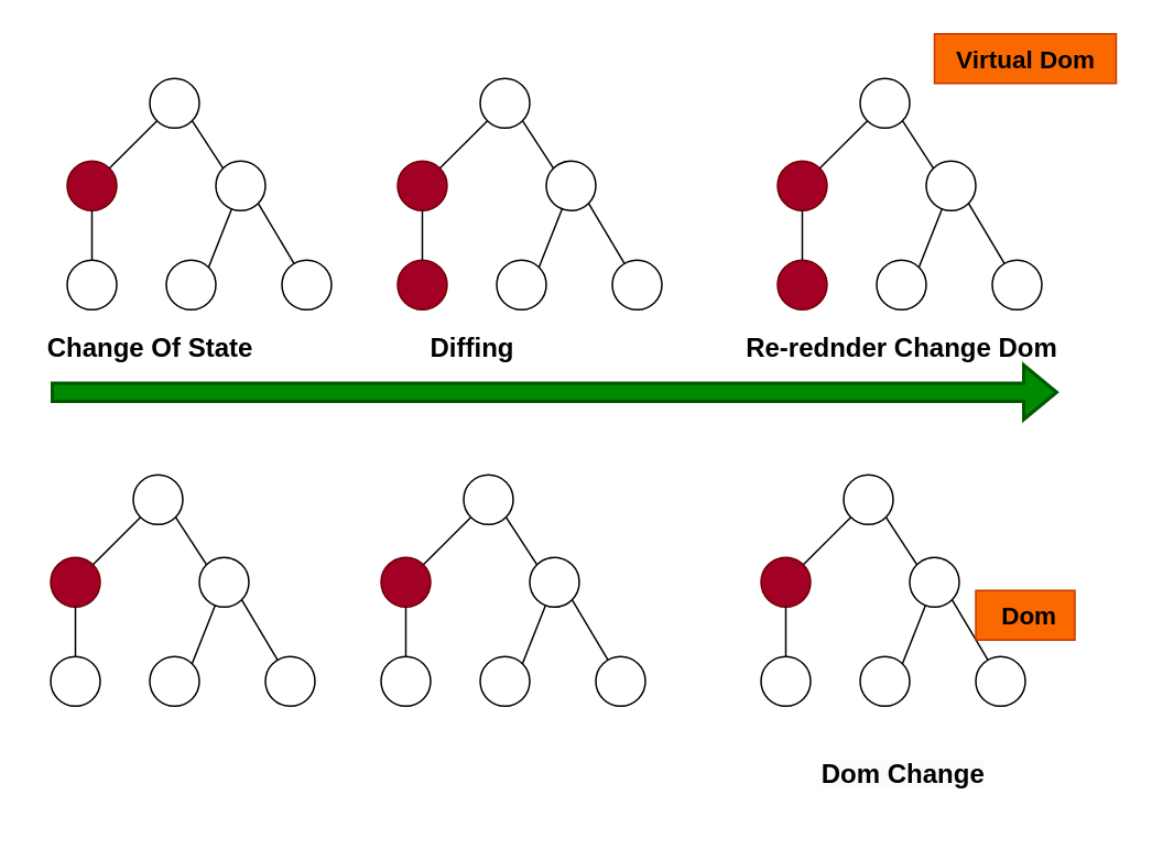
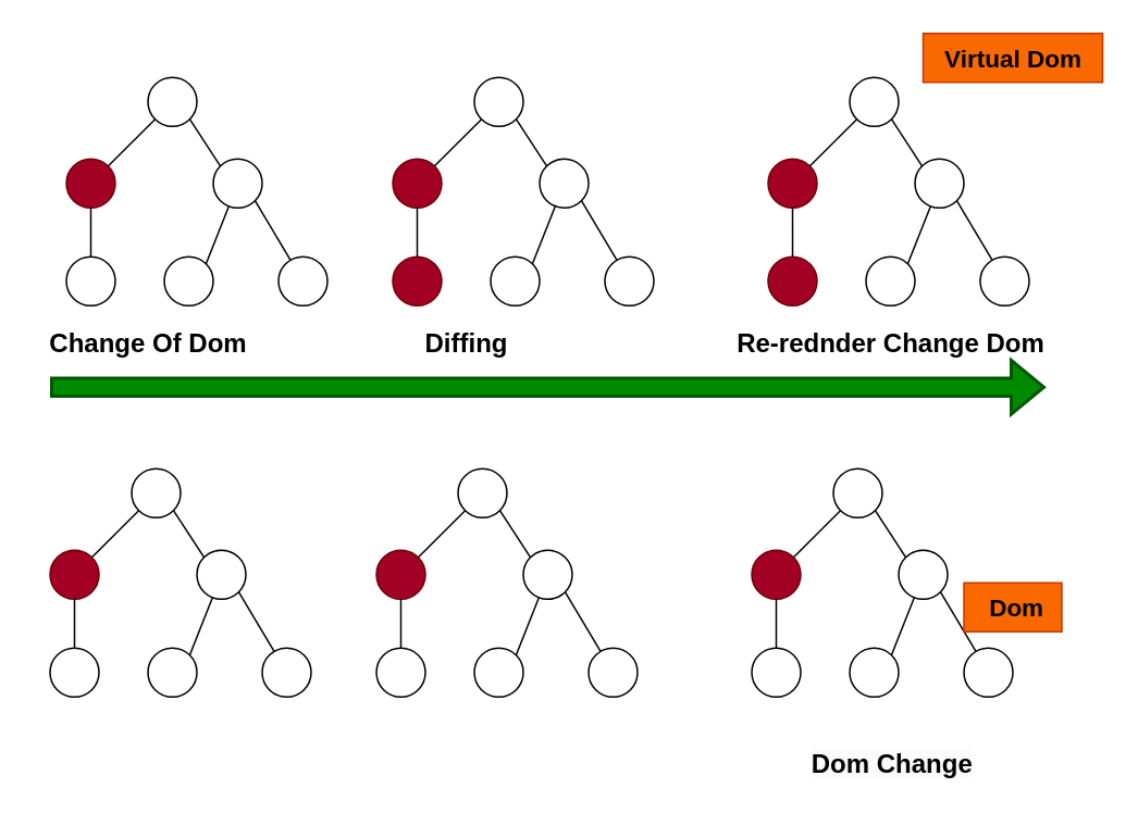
  <mxCell id="0" />
  <mxCell id="1" parent="0" />
  <mxCell id="2" value="" style="ellipse;whiteSpace=wrap;html=1;aspect=fixed;" vertex="1" parent="1"><mxGeometry x="90" y="47" width="30" height="30" as="geometry" /></mxCell>
  <mxCell id="3" value="" style="ellipse;whiteSpace=wrap;html=1;aspect=fixed;" vertex="1" parent="1"><mxGeometry x="40" y="157" width="30" height="30" as="geometry" /></mxCell>
  <mxCell id="4" value="" style="ellipse;whiteSpace=wrap;html=1;aspect=fixed;fillColor=#a20025;fontColor=#ffffff;strokeColor=#6F0000;" vertex="1" parent="1"><mxGeometry x="40" y="97" width="30" height="30" as="geometry" /></mxCell>
  <mxCell id="5" value="" style="ellipse;whiteSpace=wrap;html=1;aspect=fixed;" vertex="1" parent="1"><mxGeometry x="130" y="97" width="30" height="30" as="geometry" /></mxCell>
  <mxCell id="6" value="" style="ellipse;whiteSpace=wrap;html=1;aspect=fixed;" vertex="1" parent="1"><mxGeometry x="100" y="157" width="30" height="30" as="geometry" /></mxCell>
  <mxCell id="7" value="" style="ellipse;whiteSpace=wrap;html=1;aspect=fixed;" vertex="1" parent="1"><mxGeometry x="170" y="157" width="30" height="30" as="geometry" /></mxCell>
  <mxCell id="8" value="" style="endArrow=none;html=1;rounded=0;entryX=0;entryY=1;entryDx=0;entryDy=0;exitX=1;exitY=0;exitDx=0;exitDy=0;" edge="1" parent="1" source="4" target="2"><mxGeometry width="50" height="50" relative="1" as="geometry"><mxPoint x="250" y="267" as="sourcePoint" /><mxPoint x="300" y="217" as="targetPoint" /></mxGeometry></mxCell>
  <mxCell id="9" value="" style="endArrow=none;html=1;rounded=0;exitX=0.5;exitY=1;exitDx=0;exitDy=0;entryX=0.5;entryY=0;entryDx=0;entryDy=0;" edge="1" parent="1" source="4" target="3"><mxGeometry width="50" height="50" relative="1" as="geometry"><mxPoint x="250" y="267" as="sourcePoint" /><mxPoint x="300" y="217" as="targetPoint" /></mxGeometry></mxCell>
  <mxCell id="10" value="" style="endArrow=none;html=1;rounded=0;entryX=1;entryY=1;entryDx=0;entryDy=0;exitX=0;exitY=0;exitDx=0;exitDy=0;" edge="1" parent="1" source="5" target="2"><mxGeometry width="50" height="50" relative="1" as="geometry"><mxPoint x="140" y="107" as="sourcePoint" /><mxPoint x="300" y="217" as="targetPoint" /></mxGeometry></mxCell>
  <mxCell id="11" value="" style="endArrow=none;html=1;rounded=0;exitX=1;exitY=1;exitDx=0;exitDy=0;" edge="1" parent="1" source="5" target="7"><mxGeometry width="50" height="50" relative="1" as="geometry"><mxPoint x="200" y="137" as="sourcePoint" /><mxPoint x="250" y="87" as="targetPoint" /></mxGeometry></mxCell>
  <mxCell id="12" value="" style="endArrow=none;html=1;rounded=0;exitX=1;exitY=0;exitDx=0;exitDy=0;" edge="1" parent="1" source="6" target="5"><mxGeometry width="50" height="50" relative="1" as="geometry"><mxPoint x="250" y="267" as="sourcePoint" /><mxPoint x="300" y="217" as="targetPoint" /></mxGeometry></mxCell>
  <mxCell id="13" value="" style="ellipse;whiteSpace=wrap;html=1;aspect=fixed;" vertex="1" parent="1"><mxGeometry x="290" y="47" width="30" height="30" as="geometry" /></mxCell>
  <mxCell id="14" value="" style="ellipse;whiteSpace=wrap;html=1;aspect=fixed;fillColor=#a20025;fontColor=#ffffff;strokeColor=#6F0000;" vertex="1" parent="1"><mxGeometry x="240" y="157" width="30" height="30" as="geometry" /></mxCell>
  <mxCell id="15" value="" style="ellipse;whiteSpace=wrap;html=1;aspect=fixed;fillColor=#a20025;fontColor=#ffffff;strokeColor=#6F0000;" vertex="1" parent="1"><mxGeometry x="240" y="97" width="30" height="30" as="geometry" /></mxCell>
  <mxCell id="16" value="" style="ellipse;whiteSpace=wrap;html=1;aspect=fixed;" vertex="1" parent="1"><mxGeometry x="330" y="97" width="30" height="30" as="geometry" /></mxCell>
  <mxCell id="17" value="" style="ellipse;whiteSpace=wrap;html=1;aspect=fixed;" vertex="1" parent="1"><mxGeometry x="300" y="157" width="30" height="30" as="geometry" /></mxCell>
  <mxCell id="18" value="" style="ellipse;whiteSpace=wrap;html=1;aspect=fixed;" vertex="1" parent="1"><mxGeometry x="370" y="157" width="30" height="30" as="geometry" /></mxCell>
  <mxCell id="19" value="" style="endArrow=none;html=1;rounded=0;entryX=0;entryY=1;entryDx=0;entryDy=0;exitX=1;exitY=0;exitDx=0;exitDy=0;" edge="1" parent="1" source="15" target="13"><mxGeometry width="50" height="50" relative="1" as="geometry"><mxPoint x="450" y="267" as="sourcePoint" /><mxPoint x="500" y="217" as="targetPoint" /></mxGeometry></mxCell>
  <mxCell id="20" value="" style="endArrow=none;html=1;rounded=0;exitX=0.5;exitY=1;exitDx=0;exitDy=0;entryX=0.5;entryY=0;entryDx=0;entryDy=0;" edge="1" parent="1" source="15" target="14"><mxGeometry width="50" height="50" relative="1" as="geometry"><mxPoint x="450" y="267" as="sourcePoint" /><mxPoint x="500" y="217" as="targetPoint" /></mxGeometry></mxCell>
  <mxCell id="21" value="" style="endArrow=none;html=1;rounded=0;entryX=1;entryY=1;entryDx=0;entryDy=0;exitX=0;exitY=0;exitDx=0;exitDy=0;" edge="1" parent="1" source="16" target="13"><mxGeometry width="50" height="50" relative="1" as="geometry"><mxPoint x="340" y="107" as="sourcePoint" /><mxPoint x="500" y="217" as="targetPoint" /></mxGeometry></mxCell>
  <mxCell id="22" value="" style="endArrow=none;html=1;rounded=0;exitX=1;exitY=1;exitDx=0;exitDy=0;" edge="1" parent="1" source="16" target="18"><mxGeometry width="50" height="50" relative="1" as="geometry"><mxPoint x="400" y="137" as="sourcePoint" /><mxPoint x="450" y="87" as="targetPoint" /></mxGeometry></mxCell>
  <mxCell id="23" value="" style="endArrow=none;html=1;rounded=0;exitX=1;exitY=0;exitDx=0;exitDy=0;" edge="1" parent="1" source="17" target="16"><mxGeometry width="50" height="50" relative="1" as="geometry"><mxPoint x="450" y="267" as="sourcePoint" /><mxPoint x="500" y="217" as="targetPoint" /></mxGeometry></mxCell>
  <mxCell id="24" value="" style="ellipse;whiteSpace=wrap;html=1;aspect=fixed;" vertex="1" parent="1"><mxGeometry x="520" y="47" width="30" height="30" as="geometry" /></mxCell>
  <mxCell id="25" value="" style="ellipse;whiteSpace=wrap;html=1;aspect=fixed;fillColor=#a20025;fontColor=#ffffff;strokeColor=#6F0000;" vertex="1" parent="1"><mxGeometry x="470" y="157" width="30" height="30" as="geometry" /></mxCell>
  <mxCell id="26" value="" style="ellipse;whiteSpace=wrap;html=1;aspect=fixed;fillColor=#a20025;fontColor=#ffffff;strokeColor=#6F0000;" vertex="1" parent="1"><mxGeometry x="470" y="97" width="30" height="30" as="geometry" /></mxCell>
  <mxCell id="27" value="" style="ellipse;whiteSpace=wrap;html=1;aspect=fixed;" vertex="1" parent="1"><mxGeometry x="560" y="97" width="30" height="30" as="geometry" /></mxCell>
  <mxCell id="28" value="" style="ellipse;whiteSpace=wrap;html=1;aspect=fixed;" vertex="1" parent="1"><mxGeometry x="530" y="157" width="30" height="30" as="geometry" /></mxCell>
  <mxCell id="29" value="" style="ellipse;whiteSpace=wrap;html=1;aspect=fixed;" vertex="1" parent="1"><mxGeometry x="600" y="157" width="30" height="30" as="geometry" /></mxCell>
  <mxCell id="30" value="" style="endArrow=none;html=1;rounded=0;entryX=0;entryY=1;entryDx=0;entryDy=0;exitX=1;exitY=0;exitDx=0;exitDy=0;" edge="1" parent="1" source="26" target="24"><mxGeometry width="50" height="50" relative="1" as="geometry"><mxPoint x="680" y="267" as="sourcePoint" /><mxPoint x="730" y="217" as="targetPoint" /></mxGeometry></mxCell>
  <mxCell id="31" value="" style="endArrow=none;html=1;rounded=0;exitX=0.5;exitY=1;exitDx=0;exitDy=0;entryX=0.5;entryY=0;entryDx=0;entryDy=0;" edge="1" parent="1" source="26" target="25"><mxGeometry width="50" height="50" relative="1" as="geometry"><mxPoint x="680" y="267" as="sourcePoint" /><mxPoint x="730" y="217" as="targetPoint" /></mxGeometry></mxCell>
  <mxCell id="32" value="" style="endArrow=none;html=1;rounded=0;entryX=1;entryY=1;entryDx=0;entryDy=0;exitX=0;exitY=0;exitDx=0;exitDy=0;" edge="1" parent="1" source="27" target="24"><mxGeometry width="50" height="50" relative="1" as="geometry"><mxPoint x="570" y="107" as="sourcePoint" /><mxPoint x="730" y="217" as="targetPoint" /></mxGeometry></mxCell>
  <mxCell id="33" value="" style="endArrow=none;html=1;rounded=0;exitX=1;exitY=1;exitDx=0;exitDy=0;" edge="1" parent="1" source="27" target="29"><mxGeometry width="50" height="50" relative="1" as="geometry"><mxPoint x="630" y="137" as="sourcePoint" /><mxPoint x="680" y="87" as="targetPoint" /></mxGeometry></mxCell>
  <mxCell id="34" value="" style="endArrow=none;html=1;rounded=0;exitX=1;exitY=0;exitDx=0;exitDy=0;" edge="1" parent="1" source="28" target="27"><mxGeometry width="50" height="50" relative="1" as="geometry"><mxPoint x="680" y="267" as="sourcePoint" /><mxPoint x="730" y="217" as="targetPoint" /></mxGeometry></mxCell>
  <mxCell id="35" value="" style="ellipse;whiteSpace=wrap;html=1;aspect=fixed;" vertex="1" parent="1"><mxGeometry x="80" y="287" width="30" height="30" as="geometry" /></mxCell>
  <mxCell id="36" value="" style="ellipse;whiteSpace=wrap;html=1;aspect=fixed;" vertex="1" parent="1"><mxGeometry x="30" y="397" width="30" height="30" as="geometry" /></mxCell>
  <mxCell id="37" value="" style="ellipse;whiteSpace=wrap;html=1;aspect=fixed;fillColor=#a20025;fontColor=#ffffff;strokeColor=#6F0000;" vertex="1" parent="1"><mxGeometry x="30" y="337" width="30" height="30" as="geometry" /></mxCell>
  <mxCell id="38" value="" style="ellipse;whiteSpace=wrap;html=1;aspect=fixed;" vertex="1" parent="1"><mxGeometry x="120" y="337" width="30" height="30" as="geometry" /></mxCell>
  <mxCell id="39" value="" style="ellipse;whiteSpace=wrap;html=1;aspect=fixed;" vertex="1" parent="1"><mxGeometry x="90" y="397" width="30" height="30" as="geometry" /></mxCell>
  <mxCell id="40" value="" style="ellipse;whiteSpace=wrap;html=1;aspect=fixed;" vertex="1" parent="1"><mxGeometry x="160" y="397" width="30" height="30" as="geometry" /></mxCell>
  <mxCell id="41" value="" style="endArrow=none;html=1;rounded=0;entryX=0;entryY=1;entryDx=0;entryDy=0;exitX=1;exitY=0;exitDx=0;exitDy=0;" edge="1" parent="1" source="37" target="35"><mxGeometry width="50" height="50" relative="1" as="geometry"><mxPoint x="240" y="507" as="sourcePoint" /><mxPoint x="290" y="457" as="targetPoint" /></mxGeometry></mxCell>
  <mxCell id="42" value="" style="endArrow=none;html=1;rounded=0;exitX=0.5;exitY=1;exitDx=0;exitDy=0;entryX=0.5;entryY=0;entryDx=0;entryDy=0;" edge="1" parent="1" source="37" target="36"><mxGeometry width="50" height="50" relative="1" as="geometry"><mxPoint x="240" y="507" as="sourcePoint" /><mxPoint x="290" y="457" as="targetPoint" /></mxGeometry></mxCell>
  <mxCell id="43" value="" style="endArrow=none;html=1;rounded=0;entryX=1;entryY=1;entryDx=0;entryDy=0;exitX=0;exitY=0;exitDx=0;exitDy=0;" edge="1" parent="1" source="38" target="35"><mxGeometry width="50" height="50" relative="1" as="geometry"><mxPoint x="130" y="347" as="sourcePoint" /><mxPoint x="290" y="457" as="targetPoint" /></mxGeometry></mxCell>
  <mxCell id="44" value="" style="endArrow=none;html=1;rounded=0;exitX=1;exitY=1;exitDx=0;exitDy=0;" edge="1" parent="1" source="38" target="40"><mxGeometry width="50" height="50" relative="1" as="geometry"><mxPoint x="190" y="377" as="sourcePoint" /><mxPoint x="240" y="327" as="targetPoint" /></mxGeometry></mxCell>
  <mxCell id="45" value="" style="endArrow=none;html=1;rounded=0;exitX=1;exitY=0;exitDx=0;exitDy=0;" edge="1" parent="1" source="39" target="38"><mxGeometry width="50" height="50" relative="1" as="geometry"><mxPoint x="240" y="507" as="sourcePoint" /><mxPoint x="290" y="457" as="targetPoint" /></mxGeometry></mxCell>
  <mxCell id="46" value="" style="ellipse;whiteSpace=wrap;html=1;aspect=fixed;" vertex="1" parent="1"><mxGeometry x="280" y="287" width="30" height="30" as="geometry" /></mxCell>
  <mxCell id="47" value="" style="ellipse;whiteSpace=wrap;html=1;aspect=fixed;" vertex="1" parent="1"><mxGeometry x="230" y="397" width="30" height="30" as="geometry" /></mxCell>
  <mxCell id="48" value="" style="ellipse;whiteSpace=wrap;html=1;aspect=fixed;fillColor=#a20025;fontColor=#ffffff;strokeColor=#6F0000;" vertex="1" parent="1"><mxGeometry x="230" y="337" width="30" height="30" as="geometry" /></mxCell>
  <mxCell id="49" value="" style="ellipse;whiteSpace=wrap;html=1;aspect=fixed;" vertex="1" parent="1"><mxGeometry x="320" y="337" width="30" height="30" as="geometry" /></mxCell>
  <mxCell id="50" value="" style="ellipse;whiteSpace=wrap;html=1;aspect=fixed;" vertex="1" parent="1"><mxGeometry x="290" y="397" width="30" height="30" as="geometry" /></mxCell>
  <mxCell id="51" value="" style="ellipse;whiteSpace=wrap;html=1;aspect=fixed;" vertex="1" parent="1"><mxGeometry x="360" y="397" width="30" height="30" as="geometry" /></mxCell>
  <mxCell id="52" value="" style="endArrow=none;html=1;rounded=0;entryX=0;entryY=1;entryDx=0;entryDy=0;exitX=1;exitY=0;exitDx=0;exitDy=0;" edge="1" parent="1" source="48" target="46"><mxGeometry width="50" height="50" relative="1" as="geometry"><mxPoint x="440" y="507" as="sourcePoint" /><mxPoint x="490" y="457" as="targetPoint" /></mxGeometry></mxCell>
  <mxCell id="53" value="" style="endArrow=none;html=1;rounded=0;exitX=0.5;exitY=1;exitDx=0;exitDy=0;entryX=0.5;entryY=0;entryDx=0;entryDy=0;" edge="1" parent="1" source="48" target="47"><mxGeometry width="50" height="50" relative="1" as="geometry"><mxPoint x="440" y="507" as="sourcePoint" /><mxPoint x="490" y="457" as="targetPoint" /></mxGeometry></mxCell>
  <mxCell id="54" value="" style="endArrow=none;html=1;rounded=0;entryX=1;entryY=1;entryDx=0;entryDy=0;exitX=0;exitY=0;exitDx=0;exitDy=0;" edge="1" parent="1" source="49" target="46"><mxGeometry width="50" height="50" relative="1" as="geometry"><mxPoint x="330" y="347" as="sourcePoint" /><mxPoint x="490" y="457" as="targetPoint" /></mxGeometry></mxCell>
  <mxCell id="55" value="" style="endArrow=none;html=1;rounded=0;exitX=1;exitY=1;exitDx=0;exitDy=0;" edge="1" parent="1" source="49" target="51"><mxGeometry width="50" height="50" relative="1" as="geometry"><mxPoint x="390" y="377" as="sourcePoint" /><mxPoint x="440" y="327" as="targetPoint" /></mxGeometry></mxCell>
  <mxCell id="56" value="" style="endArrow=none;html=1;rounded=0;exitX=1;exitY=0;exitDx=0;exitDy=0;" edge="1" parent="1" source="50" target="49"><mxGeometry width="50" height="50" relative="1" as="geometry"><mxPoint x="440" y="507" as="sourcePoint" /><mxPoint x="490" y="457" as="targetPoint" /></mxGeometry></mxCell>
  <mxCell id="57" value="" style="ellipse;whiteSpace=wrap;html=1;aspect=fixed;" vertex="1" parent="1"><mxGeometry x="510" y="287" width="30" height="30" as="geometry" /></mxCell>
  <mxCell id="58" value="" style="ellipse;whiteSpace=wrap;html=1;aspect=fixed;" vertex="1" parent="1"><mxGeometry x="460" y="397" width="30" height="30" as="geometry" /></mxCell>
  <mxCell id="59" value="" style="ellipse;whiteSpace=wrap;html=1;aspect=fixed;fillColor=#a20025;fontColor=#ffffff;strokeColor=#6F0000;" vertex="1" parent="1"><mxGeometry x="460" y="337" width="30" height="30" as="geometry" /></mxCell>
  <mxCell id="60" value="" style="ellipse;whiteSpace=wrap;html=1;aspect=fixed;" vertex="1" parent="1"><mxGeometry x="550" y="337" width="30" height="30" as="geometry" /></mxCell>
  <mxCell id="61" value="" style="ellipse;whiteSpace=wrap;html=1;aspect=fixed;" vertex="1" parent="1"><mxGeometry x="520" y="397" width="30" height="30" as="geometry" /></mxCell>
  <mxCell id="62" value="" style="ellipse;whiteSpace=wrap;html=1;aspect=fixed;" vertex="1" parent="1"><mxGeometry x="590" y="397" width="30" height="30" as="geometry" /></mxCell>
  <mxCell id="63" value="" style="endArrow=none;html=1;rounded=0;entryX=0;entryY=1;entryDx=0;entryDy=0;exitX=1;exitY=0;exitDx=0;exitDy=0;" edge="1" parent="1" source="59" target="57"><mxGeometry width="50" height="50" relative="1" as="geometry"><mxPoint x="670" y="507" as="sourcePoint" /><mxPoint x="720" y="457" as="targetPoint" /></mxGeometry></mxCell>
  <mxCell id="64" value="" style="endArrow=none;html=1;rounded=0;exitX=0.5;exitY=1;exitDx=0;exitDy=0;entryX=0.5;entryY=0;entryDx=0;entryDy=0;" edge="1" parent="1" source="59" target="58"><mxGeometry width="50" height="50" relative="1" as="geometry"><mxPoint x="670" y="507" as="sourcePoint" /><mxPoint x="720" y="457" as="targetPoint" /></mxGeometry></mxCell>
  <mxCell id="65" value="" style="endArrow=none;html=1;rounded=0;entryX=1;entryY=1;entryDx=0;entryDy=0;exitX=0;exitY=0;exitDx=0;exitDy=0;" edge="1" parent="1" source="60" target="57"><mxGeometry width="50" height="50" relative="1" as="geometry"><mxPoint x="560" y="347" as="sourcePoint" /><mxPoint x="720" y="457" as="targetPoint" /></mxGeometry></mxCell>
  <mxCell id="66" value="" style="endArrow=none;html=1;rounded=0;exitX=1;exitY=1;exitDx=0;exitDy=0;" edge="1" parent="1" source="60" target="62"><mxGeometry width="50" height="50" relative="1" as="geometry"><mxPoint x="620" y="377" as="sourcePoint" /><mxPoint x="670" y="327" as="targetPoint" /></mxGeometry></mxCell>
  <mxCell id="67" value="" style="endArrow=none;html=1;rounded=0;exitX=1;exitY=0;exitDx=0;exitDy=0;" edge="1" parent="1" source="61" target="60"><mxGeometry width="50" height="50" relative="1" as="geometry"><mxPoint x="670" y="507" as="sourcePoint" /><mxPoint x="720" y="457" as="targetPoint" /></mxGeometry></mxCell>
- <mxCell id="68" value="Change Of State" style="text;html=1;align=center;verticalAlign=middle;resizable=0;points=[];autosize=1;strokeColor=none;fillColor=none;fontSize=16;fontStyle=1" vertex="1" parent="1"><mxGeometry x="20" y="195" width="140" height="30" as="geometry" /></mxCell>
+ <mxCell id="68" value="Change Of Dom" style="text;html=1;align=center;verticalAlign=middle;resizable=0;points=[];autosize=1;strokeColor=none;fillColor=none;fontSize=16;fontStyle=1" vertex="1" parent="1"><mxGeometry x="20" y="195" width="140" height="30" as="geometry" /></mxCell>
  <mxCell id="69" value="Diffing" style="text;html=1;align=center;verticalAlign=middle;resizable=0;points=[];autosize=1;strokeColor=none;fillColor=none;fontSize=16;fontStyle=1" vertex="1" parent="1"><mxGeometry x="250" y="195" width="70" height="30" as="geometry" /></mxCell>
  <mxCell id="70" value="Re-rednder Change Dom" style="text;html=1;align=center;verticalAlign=middle;resizable=0;points=[];autosize=1;strokeColor=none;fillColor=none;fontSize=16;fontStyle=1" vertex="1" parent="1"><mxGeometry x="450" y="195" width="190" height="30" as="geometry" /></mxCell>
  <mxCell id="71" value="" style="shape=flexArrow;html=1;rounded=0;fillColor=#008a00;strokeColor=#005700;strokeWidth=2;" edge="1" parent="1"><mxGeometry width="100" relative="1" as="geometry"><mxPoint x="30" y="237" as="sourcePoint" /><mxPoint x="640" y="237" as="targetPoint" /></mxGeometry></mxCell>
  <mxCell id="72" value="&lt;font style=&quot;font-size: 15px;&quot;&gt;&lt;b&gt;Virtual Dom&lt;/b&gt;&lt;/font&gt;" style="text;html=1;align=center;verticalAlign=middle;resizable=0;points=[];autosize=1;strokeColor=#C73500;fillColor=#fa6800;fontColor=#000000;" vertex="1" parent="1"><mxGeometry x="565" y="20" width="110" height="30" as="geometry" /></mxCell>
  <mxCell id="73" value="&lt;font style=&quot;font-size: 15px;&quot;&gt;&lt;b&gt;&amp;nbsp;Dom&lt;/b&gt;&lt;/font&gt;" style="text;html=1;align=center;verticalAlign=middle;resizable=0;points=[];autosize=1;strokeColor=#C73500;fillColor=#fa6800;fontColor=#000000;" vertex="1" parent="1"><mxGeometry x="590" y="357" width="60" height="30" as="geometry" /></mxCell>
  <mxCell id="74" value="&lt;span style=&quot;color: rgb(0, 0, 0); font-family: Helvetica; font-size: 16px; font-style: normal; font-variant-ligatures: normal; font-variant-caps: normal; font-weight: 700; letter-spacing: normal; orphans: 2; text-align: center; text-indent: 0px; text-transform: none; widows: 2; word-spacing: 0px; -webkit-text-stroke-width: 0px; white-space: nowrap; background-color: rgb(251, 251, 251); text-decoration-thickness: initial; text-decoration-style: initial; text-decoration-color: initial; display: inline !important; float: none;&quot;&gt;Dom Change&lt;/span&gt;" style="text;whiteSpace=wrap;html=1;" vertex="1" parent="1"><mxGeometry x="495" y="452" width="80" height="40" as="geometry" /></mxCell>
